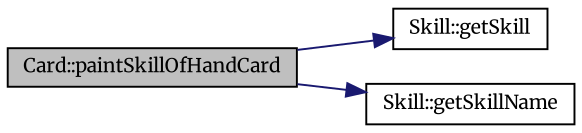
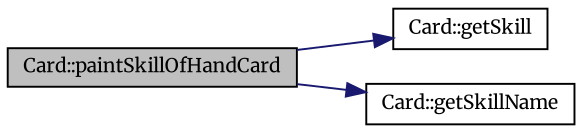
  digraph {
    fontname=Merriweather
    rankdir=LR
    node [color=black fontname=Merriweather fontsize=10 shape=record]
    edge [color=midnightblue fontname=Merriweather fontsize=10 labelfontname=Helvetica labelfontsize=10 style=solid]
    n1 [fillcolor=grey75 fontcolor=black height=0.2 label="Card::paintSkillOfHandCard" style=filled width=0.4]
-   n2 [height=0.2 label="Skill::getSkill" width=0.4]
-   n3 [height=0.2 label="Skill::getSkillName" width=0.4]
+   n2 [height=0.2 label="Card::getSkill" width=0.4]
+   n3 [height=0.2 label="Card::getSkillName" width=0.4]
    n1 -> n2
    n1 -> n3
  }
